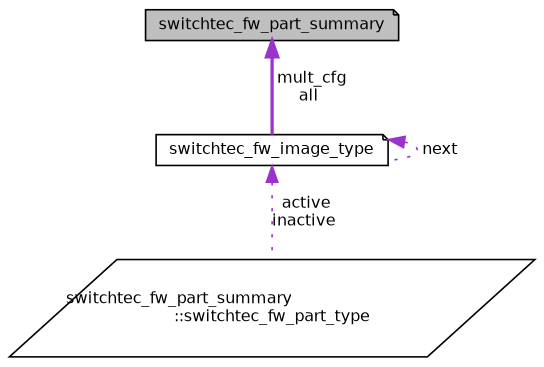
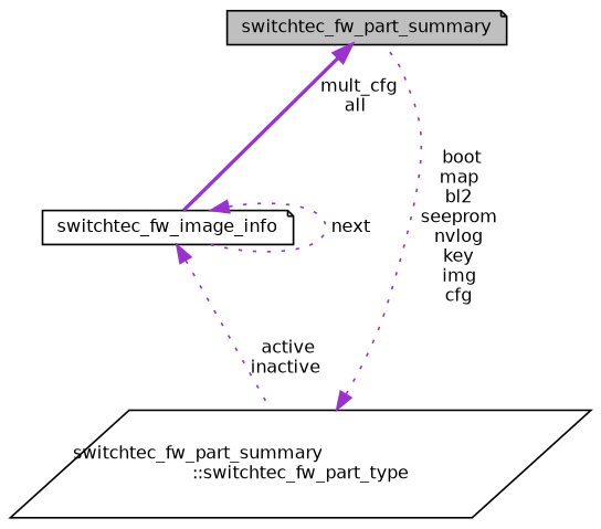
  digraph {
    node [color=black fillcolor=white fontname=Helvetica fontsize=10 shape=note style=filled]
    edge [color=darkorchid3 dir=back fontname=Helvetica fontsize=10 labelfontname=Helvetica labelfontsize=10 style=dotted]
    n1 [fillcolor=grey75 fontcolor=black height=0.2 label=switchtec_fw_part_summary width=0.4]
-   n2 [height=0.2 label=switchtec_fw_image_type width=0.4]
+   n2 [height=0.2 label=switchtec_fw_image_info width=0.4]
    n3 [height=0.2 label="switchtec_fw_part_summary\l::switchtec_fw_part_type" shape=parallelogram width=0.4]
    n1 -> n2 [label=" mult_cfg\nall" style=bold]
    n2 -> n2 [label=" next"]
    n2 -> n3 [label=" active\ninactive"]
+   n3 -> n1 [label=" boot\nmap\nbl2\nseeprom\nnvlog\nkey\nimg\ncfg"]
  }
